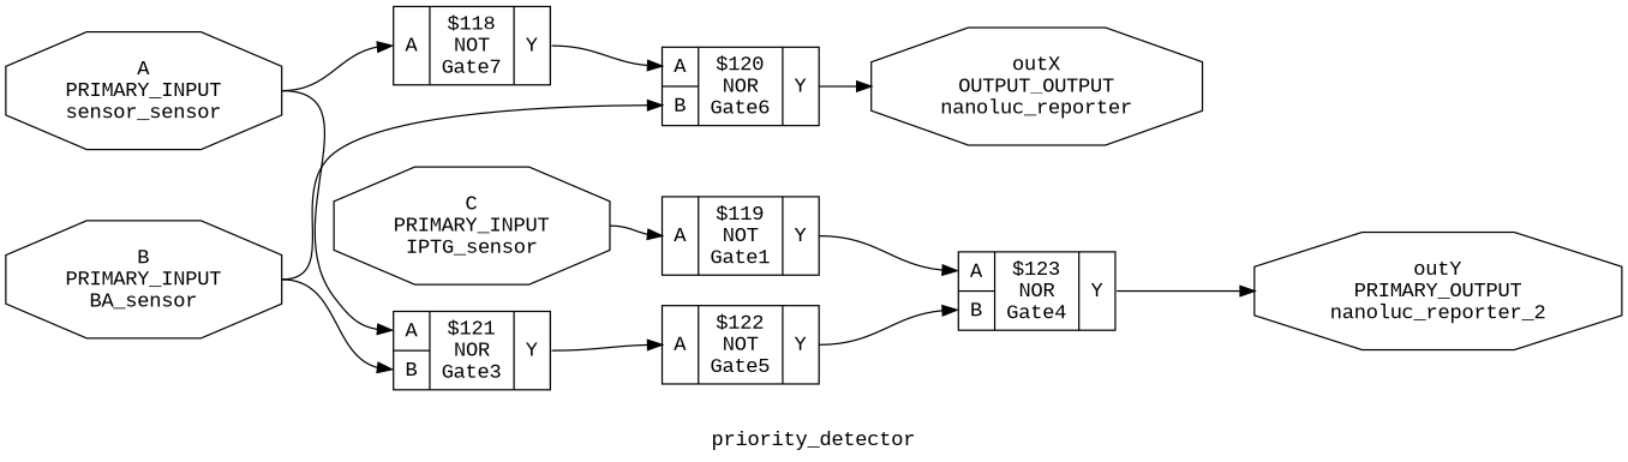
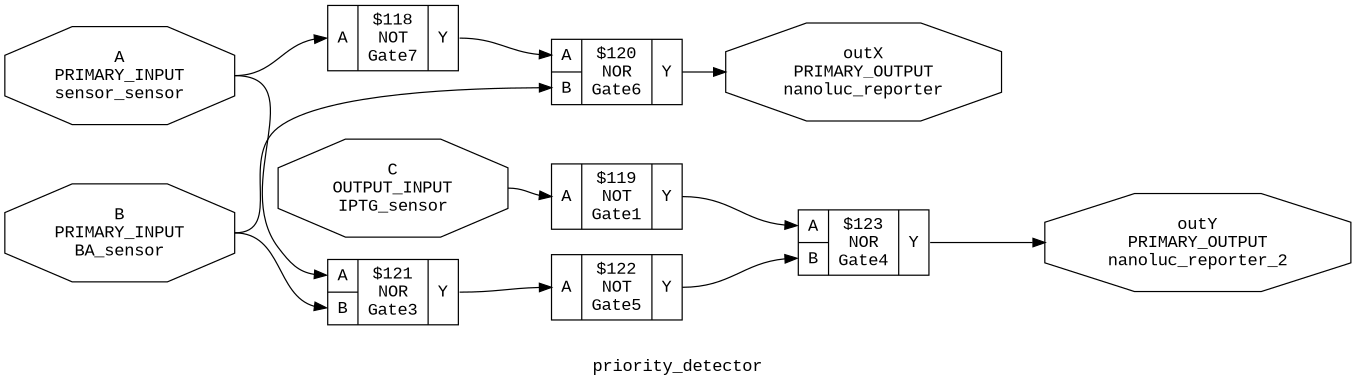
  digraph {
    fontname="Liberation Mono"
    label=priority_detector
    rankdir=LR
    remincross=true
    node [fontname="Liberation Mono" shape=record]
    edge [color=black fontcolor=black fontname="Liberation Mono" headport="p5:w" tailport="p10:e"]
    n1 [fontcolor=black label="A\nPRIMARY_INPUT\nsensor_sensor" shape=octagon]
    n2 [label="{{<p5> A}|$118\nNOT\nGate7|{<p10> Y}}"]
    n3 [label="{{<p5> A|<p6> B}|$121\nNOR\nGate3|{<p10> Y}}"]
    n4 [label="{{<p5> A|<p6> B}|$120\nNOR\nGate6|{<p10> Y}}"]
    n5 [label="{{<p5> A}|$122\nNOT\nGate5|{<p10> Y}}"]
    n6 [fontcolor=black label="B\nPRIMARY_INPUT\nBA_sensor" shape=octagon]
-   n7 [fontcolor=black label="outX\nOUTPUT_OUTPUT\nnanoluc_reporter" shape=octagon]
-   n8 [fontcolor=black label="C\nPRIMARY_INPUT\nIPTG_sensor" shape=octagon]
+   n7 [fontcolor=black label="outX\nPRIMARY_OUTPUT\nnanoluc_reporter" shape=octagon]
+   n8 [fontcolor=black label="C\nOUTPUT_INPUT\nIPTG_sensor" shape=octagon]
    n9 [label="{{<p5> A}|$119\nNOT\nGate1|{<p10> Y}}"]
    n10 [label="{{<p5> A|<p6> B}|$123\nNOR\nGate4|{<p10> Y}}"]
    n11 [fontcolor=black label="outY\nPRIMARY_OUTPUT\nnanoluc_reporter_2" shape=octagon]
    n1 -> n2 [tailport=e]
    n1 -> n3 [tailport=e]
    n2 -> n4
    n3 -> n5
    n4 -> n7 [headport=w]
    n5 -> n10 [headport="p6:w"]
    n6 -> n3 [headport="p6:w" tailport=e]
    n6 -> n4 [headport="p6:w" tailport=e]
    n8 -> n9 [tailport=e]
    n9 -> n10
    n10 -> n11 [headport=w]
  }
